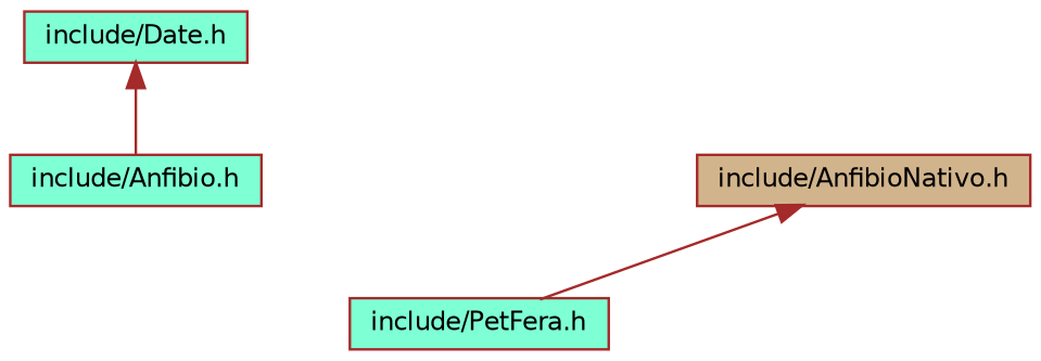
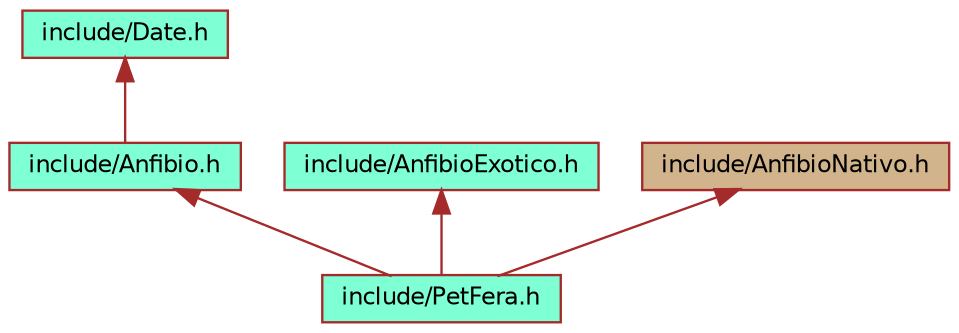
  digraph {
    node [color=brown fillcolor=aquamarine fontname=Helvetica fontsize=10 shape=record style=filled]
    edge [color=brown dir=back fontname=Helvetica fontsize=10 labelfontname=Helvetica labelfontsize=10 style=solid]
    n1 [fontcolor=black height=0.2 label="include/Date.h" width=0.4]
    n2 [height=0.2 label="include/Anfibio.h" width=0.4]
    n3 [height=0.2 label="include/PetFera.h" width=0.4]
+   n4 [height=0.2 label="include/AnfibioExotico.h" width=0.4]
    n5 [fillcolor=tan height=0.2 label="include/AnfibioNativo.h" width=0.4]
    n1 -> n2
+   n2 -> n3
+   n4 -> n3
    n5 -> n3
  }
